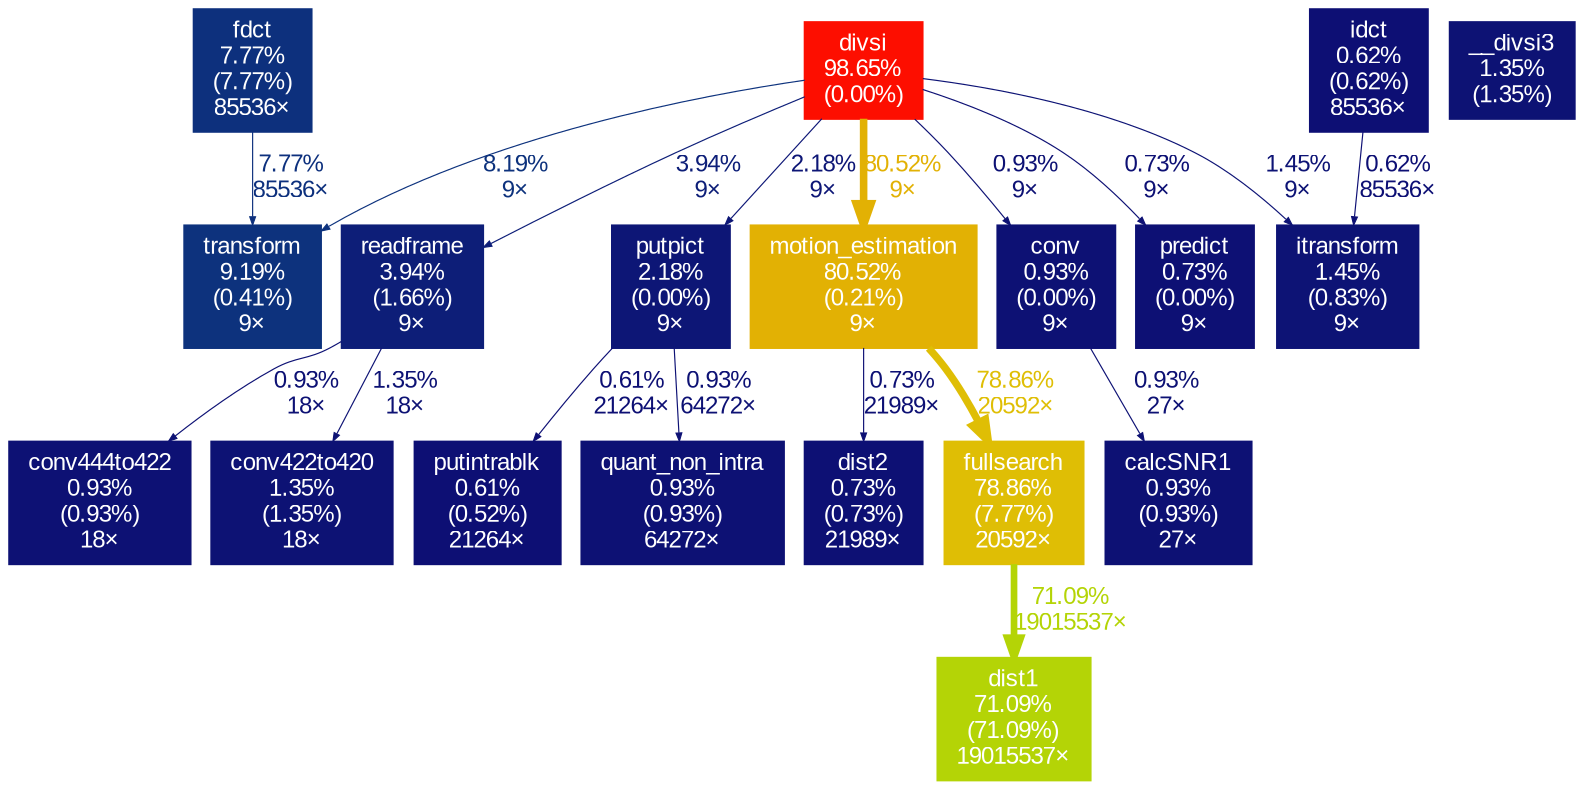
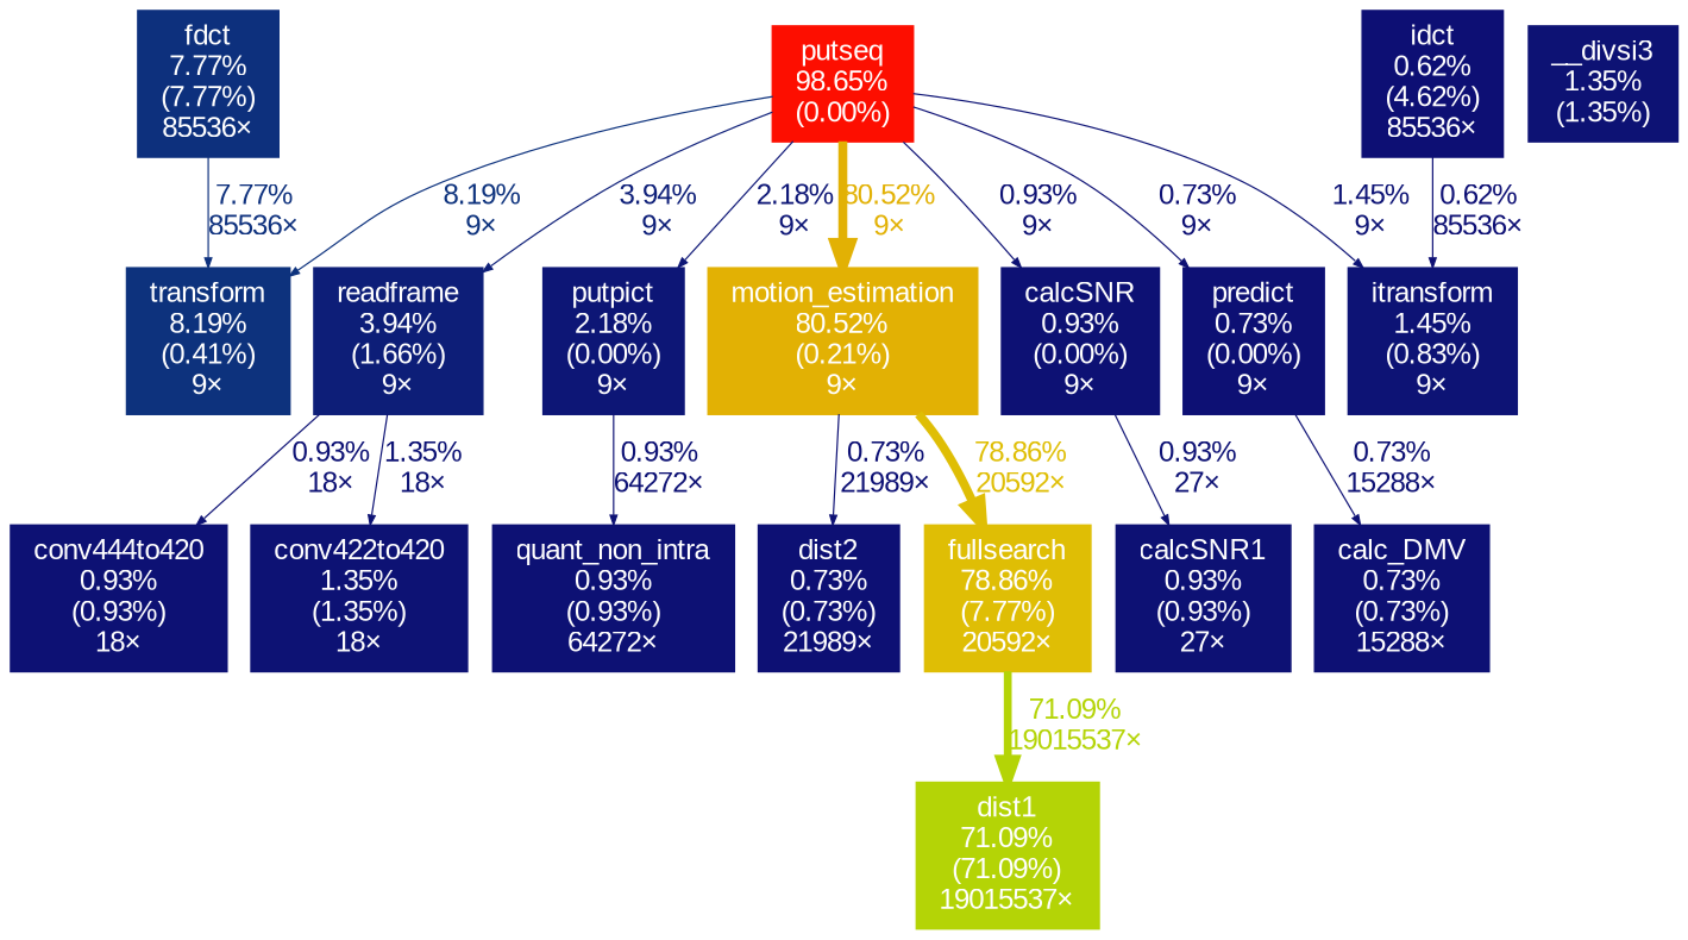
  digraph {
    fontname=Arial
    nodesep=0.125
    ranksep=0.25
    node [color="#0d1174" fontcolor="#ffffff" fontname=Arial fontsize=10.00 shape=box style=filled]
    edge [arrowsize=0.35 color="#0d1174" fontcolor="#0d1174" fontname=Arial fontsize=10.00 labeldistance=0.50 penwidth=0.50]
-   n1 [color="#fd0e00" height=0 label="divsi\n98.65%\n(0.00%)" width=0]
+   n1 [color="#fd0e00" height=0 label="putseq\n98.65%\n(0.00%)" width=0]
    n2 [color="#e2b104" height=0 label="motion_estimation\n80.52%\n(0.21%)\n9×" width=0]
-   n3 [color="#0d327d" height=0 label="transform\n9.19%\n(0.41%)\n9×" width=0]
+   n3 [color="#0d327d" height=0 label="transform\n8.19%\n(0.41%)\n9×" width=0]
    n4 [color="#0d1e78" height=0 label="readframe\n3.94%\n(1.66%)\n9×" width=0]
    n5 [color="#0d1676" height=0 label="putpict\n2.18%\n(0.00%)\n9×" width=0]
    n6 [color="#0d1375" height=0 label="itransform\n1.45%\n(0.83%)\n9×" width=0]
-   n7 [height=0 label="conv\n0.93%\n(0.00%)\n9×" width=0]
+   n7 [height=0 label="calcSNR\n0.93%\n(0.00%)\n9×" width=0]
    n8 [color="#0d1074" height=0 label="predict\n0.73%\n(0.00%)\n9×" width=0]
    n9 [color="#dfbe05" height=0 label="fullsearch\n78.86%\n(7.77%)\n20592×" width=0]
    n10 [color="#0d1074" height=0 label="dist2\n0.73%\n(0.73%)\n21989×" width=0]
    n11 [color="#0d1274" height=0 label="conv422to420\n1.35%\n(1.35%)\n18×" width=0]
-   n12 [height=0 label="conv444to422\n0.93%\n(0.93%)\n18×" width=0]
+   n12 [height=0 label="conv444to420\n0.93%\n(0.93%)\n18×" width=0]
    n13 [height=0 label="quant_non_intra\n0.93%\n(0.93%)\n64272×" width=0]
-   n14 [color="#0d0f74" height=0 label="putintrablk\n0.61%\n(0.52%)\n21264×" width=0]
    n15 [height=0 label="calcSNR1\n0.93%\n(0.93%)\n27×" width=0]
+   n16 [color="#0d1074" height=0 label="calc_DMV\n0.73%\n(0.73%)\n15288×" width=0]
    n17 [color="#b4d406" height=0 label="dist1\n71.09%\n(71.09%)\n19015537×" width=0]
    n18 [color="#0d307d" height=0 label="fdct\n7.77%\n(7.77%)\n85536×" width=0]
-   n19 [color="#0d0f74" height=0 label="idct\n0.62%\n(0.62%)\n85536×" width=0]
+   n19 [color="#0d0f74" height=0 label="idct\n0.62%\n(4.62%)\n85536×" width=0]
    n20 [color="#0d1274" height=0 label="__divsi3\n1.35%\n(1.35%)" width=0]
    n1 -> n2 [arrowsize=0.90 color="#e2b104" fontcolor="#e2b104" label="80.52%\n9×" labeldistance=3.22 penwidth=3.22]
    n1 -> n3 [color="#0d327d" fontcolor="#0d327d" label="8.19%\n9×"]
    n1 -> n4 [color="#0d1e78" fontcolor="#0d1e78" label="3.94%\n9×"]
    n1 -> n5 [color="#0d1676" fontcolor="#0d1676" label="2.18%\n9×"]
    n1 -> n6 [color="#0d1375" fontcolor="#0d1375" label="1.45%\n9×"]
    n1 -> n7 [label="0.93%\n9×"]
    n1 -> n8 [color="#0d1074" fontcolor="#0d1074" label="0.73%\n9×"]
    n2 -> n9 [arrowsize=0.89 color="#dfbe05" fontcolor="#dfbe05" label="78.86%\n20592×" labeldistance=3.15 penwidth=3.15]
    n2 -> n10 [color="#0d1074" fontcolor="#0d1074" label="0.73%\n21989×"]
    n4 -> n11 [color="#0d1274" fontcolor="#0d1274" label="1.35%\n18×"]
    n4 -> n12 [label="0.93%\n18×"]
    n5 -> n13 [label="0.93%\n64272×"]
-   n5 -> n14 [color="#0d0f74" fontcolor="#0d0f74" label="0.61%\n21264×"]
    n7 -> n15 [label="0.93%\n27×"]
+   n8 -> n16 [color="#0d1074" fontcolor="#0d1074" label="0.73%\n15288×"]
    n9 -> n17 [arrowsize=0.84 color="#b4d406" fontcolor="#b4d406" label="71.09%\n19015537×" labeldistance=2.84 penwidth=2.84]
    n18 -> n3 [color="#0d307d" fontcolor="#0d307d" label="7.77%\n85536×"]
    n19 -> n6 [color="#0d0f74" fontcolor="#0d0f74" label="0.62%\n85536×"]
  }
